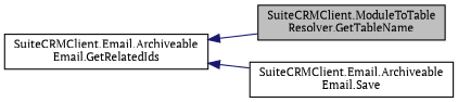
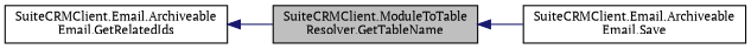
  digraph {
    fontname="PT Serif"
    rankdir=LR
    node [color=black fillcolor=white fontname="PT Serif" fontsize=10 shape=record style=filled]
    edge [color=midnightblue dir=back fontname="PT Serif" fontsize=10 labelfontname=Helvetica labelfontsize=10 style=solid]
    n1 [fillcolor=grey75 fontcolor=black height=0.2 label="SuiteCRMClient.ModuleToTable\lResolver.GetTableName" width=0.4]
    n2 [height=0.2 label="SuiteCRMClient.Email.Archiveable\lEmail.Save" width=0.4]
    n3 [height=0.2 label="SuiteCRMClient.Email.Archiveable\lEmail.GetRelatedIds" width=0.4]
-   n3 -> n2
+   n1 -> n2
    n3 -> n1
  }
